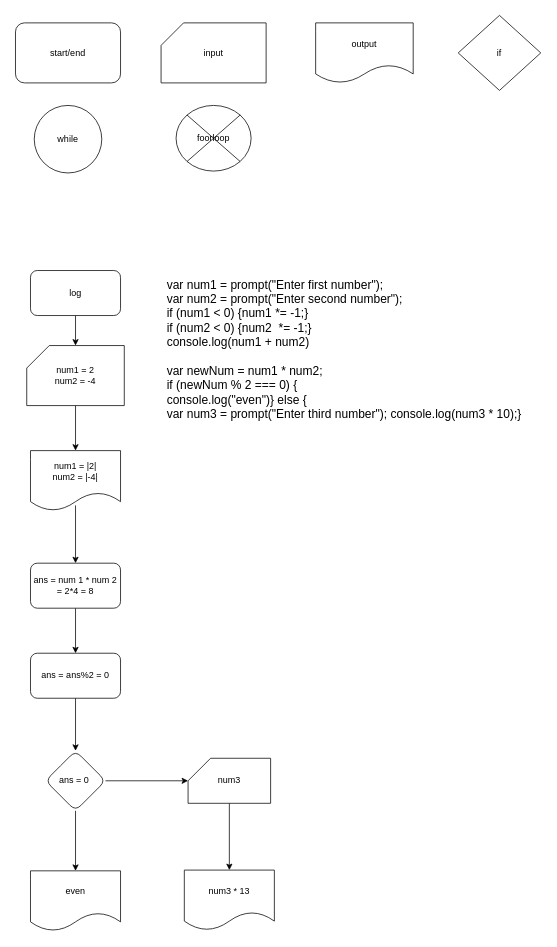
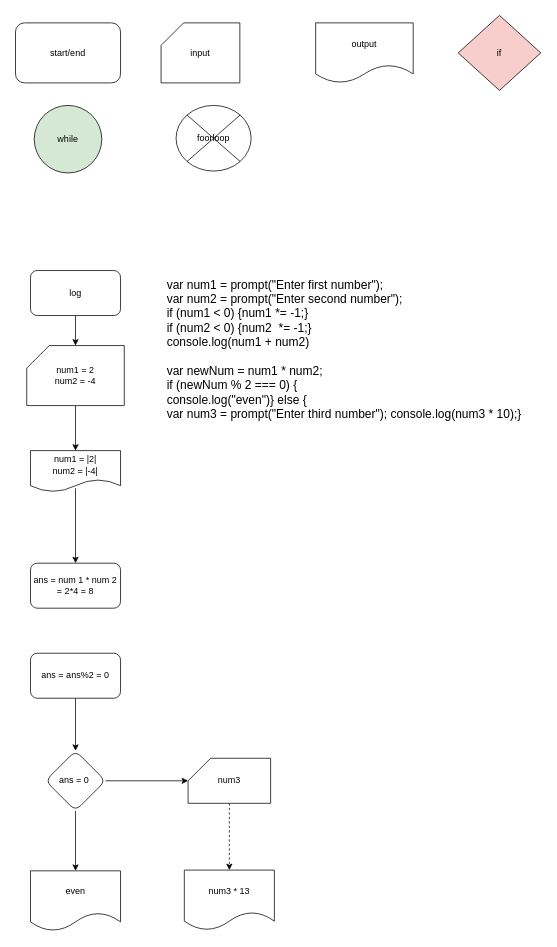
  <mxCell id="0" />
  <mxCell id="1" parent="0" />
  <mxCell id="2" value="start/end" style="rounded=1;whiteSpace=wrap;html=1;" parent="1" vertex="1"><mxGeometry x="20" y="30" width="140" height="80" as="geometry" /></mxCell>
- <mxCell id="3" value="input" style="shape=card;whiteSpace=wrap;html=1;" parent="1" vertex="1"><mxGeometry x="214" y="30" width="140" height="80" as="geometry" /></mxCell>
+ <mxCell id="3" value="input" style="shape=card;whiteSpace=wrap;html=1;" parent="1" vertex="1"><mxGeometry x="214" y="30" width="105" height="80" as="geometry" /></mxCell>
  <mxCell id="4" value="output" style="shape=document;whiteSpace=wrap;html=1;boundedLbl=1;" parent="1" vertex="1"><mxGeometry x="420" y="30" width="130" height="80" as="geometry" /></mxCell>
- <mxCell id="5" value="while" style="ellipse;whiteSpace=wrap;html=1;aspect=fixed;" parent="1" vertex="1"><mxGeometry x="45" y="140" width="90" height="90" as="geometry" /></mxCell>
+ <mxCell id="5" value="while" style="ellipse;whiteSpace=wrap;html=1;aspect=fixed;fillColor=#d5e8d4;" parent="1" vertex="1"><mxGeometry x="45" y="140" width="90" height="90" as="geometry" /></mxCell>
  <mxCell id="6" value="foorloop&lt;br&gt;" style="shape=sumEllipse;perimeter=ellipsePerimeter;whiteSpace=wrap;html=1;backgroundOutline=1;" parent="1" vertex="1"><mxGeometry x="234" y="140" width="100" height="87.5" as="geometry" /></mxCell>
- <mxCell id="7" value="if" style="rhombus;whiteSpace=wrap;html=1;" parent="1" vertex="1"><mxGeometry x="610" y="20" width="110" height="100" as="geometry" /></mxCell>
+ <mxCell id="7" value="if" style="rhombus;whiteSpace=wrap;html=1;fillColor=#f8cecc;" parent="1" vertex="1"><mxGeometry x="610" y="20" width="110" height="100" as="geometry" /></mxCell>
  <mxCell id="8" value="" style="edgeStyle=orthogonalEdgeStyle;rounded=0;orthogonalLoop=1;jettySize=auto;html=1;" parent="1" source="9" target="11" edge="1"><mxGeometry relative="1" as="geometry" /></mxCell>
  <mxCell id="9" value="log" style="rounded=1;whiteSpace=wrap;html=1;" parent="1" vertex="1"><mxGeometry x="40" y="360" width="120" height="60" as="geometry" /></mxCell>
  <mxCell id="10" value="" style="edgeStyle=orthogonalEdgeStyle;rounded=0;orthogonalLoop=1;jettySize=auto;html=1;" parent="1" source="11" target="13" edge="1"><mxGeometry relative="1" as="geometry" /></mxCell>
  <mxCell id="11" value="num1 = 2&lt;br&gt;num2 = -4" style="shape=card;whiteSpace=wrap;html=1;" parent="1" vertex="1"><mxGeometry x="35" y="460" width="130" height="80" as="geometry" /></mxCell>
  <mxCell id="12" value="" style="edgeStyle=orthogonalEdgeStyle;rounded=0;orthogonalLoop=1;jettySize=auto;html=1;exitX=0.5;exitY=0.913;exitDx=0;exitDy=0;exitPerimeter=0;" parent="1" source="13" target="15" edge="1"><mxGeometry relative="1" as="geometry"><Array as="points" /></mxGeometry></mxCell>
- <mxCell id="13" value="num1 = |2|&lt;br&gt;num2 = |-4|" style="shape=document;whiteSpace=wrap;html=1;boundedLbl=1;" parent="1" vertex="1"><mxGeometry x="40" y="600" width="120" height="80" as="geometry" /></mxCell>
- <mxCell id="14" value="" style="edgeStyle=orthogonalEdgeStyle;rounded=0;orthogonalLoop=1;jettySize=auto;html=1;" parent="1" source="15" target="17" edge="1"><mxGeometry relative="1" as="geometry" /></mxCell>
+ <mxCell id="13" value="num1 = |2|&lt;br&gt;num2 = |-4|" style="shape=document;whiteSpace=wrap;html=1;boundedLbl=1;" parent="1" vertex="1"><mxGeometry x="40" y="600" width="120" height="55" as="geometry" /></mxCell>
  <mxCell id="15" value="ans = num 1 * num 2 = 2*4 = 8" style="rounded=1;whiteSpace=wrap;html=1;" parent="1" vertex="1"><mxGeometry x="40" y="750" width="120" height="60" as="geometry" /></mxCell>
  <mxCell id="16" value="" style="edgeStyle=orthogonalEdgeStyle;rounded=0;orthogonalLoop=1;jettySize=auto;html=1;" parent="1" source="17" target="20" edge="1"><mxGeometry relative="1" as="geometry" /></mxCell>
  <mxCell id="17" value="ans = ans%2 = 0" style="rounded=1;whiteSpace=wrap;html=1;" parent="1" vertex="1"><mxGeometry x="40" y="870" width="120" height="60" as="geometry" /></mxCell>
  <mxCell id="18" value="" style="edgeStyle=orthogonalEdgeStyle;rounded=0;orthogonalLoop=1;jettySize=auto;html=1;" parent="1" source="20" target="21" edge="1"><mxGeometry relative="1" as="geometry" /></mxCell>
  <mxCell id="19" value="" style="edgeStyle=orthogonalEdgeStyle;rounded=0;orthogonalLoop=1;jettySize=auto;html=1;" parent="1" source="20" target="23" edge="1"><mxGeometry relative="1" as="geometry" /></mxCell>
  <mxCell id="20" value="ans = 0&amp;nbsp;" style="rhombus;whiteSpace=wrap;html=1;rounded=1;" parent="1" vertex="1"><mxGeometry x="60" y="1000" width="80" height="80" as="geometry" /></mxCell>
  <mxCell id="21" value="even" style="shape=document;whiteSpace=wrap;html=1;boundedLbl=1;rounded=1;" parent="1" vertex="1"><mxGeometry x="40" y="1160" width="120" height="80" as="geometry" /></mxCell>
- <mxCell id="22" value="" style="edgeStyle=orthogonalEdgeStyle;rounded=0;orthogonalLoop=1;jettySize=auto;html=1;" parent="1" source="23" target="24" edge="1"><mxGeometry relative="1" as="geometry" /></mxCell>
+ <mxCell id="22" value="" style="edgeStyle=orthogonalEdgeStyle;rounded=0;orthogonalLoop=1;jettySize=auto;html=1;dashed=1;" parent="1" source="23" target="24" edge="1"><mxGeometry relative="1" as="geometry" /></mxCell>
  <mxCell id="23" value="num3" style="shape=card;whiteSpace=wrap;html=1;" parent="1" vertex="1"><mxGeometry x="250" y="1010" width="110" height="60" as="geometry" /></mxCell>
  <mxCell id="24" value="num3 * 13" style="shape=document;whiteSpace=wrap;html=1;boundedLbl=1;" parent="1" vertex="1"><mxGeometry x="245" y="1159" width="120" height="80" as="geometry" /></mxCell>
  <mxCell id="25" value="&lt;div style=&quot;font-size: 16px;&quot;&gt;&lt;font style=&quot;font-size: 16px;&quot;&gt;var num1 = prompt(&quot;Enter first number&quot;);&lt;/font&gt;&lt;/div&gt;&lt;div style=&quot;font-size: 16px;&quot;&gt;&lt;font style=&quot;font-size: 16px;&quot;&gt;var num2 = prompt(&quot;Enter second number&quot;);&lt;/font&gt;&lt;/div&gt;&lt;div style=&quot;font-size: 16px;&quot;&gt;&lt;font style=&quot;font-size: 16px;&quot;&gt;if (num1 &amp;lt; 0) {num1 *= -1;}&lt;/font&gt;&lt;/div&gt;&lt;div style=&quot;font-size: 16px;&quot;&gt;&lt;font style=&quot;font-size: 16px;&quot;&gt;if (num2 &amp;lt; 0) {num2&amp;nbsp; *= -1;}&lt;/font&gt;&lt;/div&gt;&lt;div style=&quot;font-size: 16px;&quot;&gt;&lt;font style=&quot;font-size: 16px;&quot;&gt;console.log(num1 + num2)&lt;/font&gt;&lt;/div&gt;&lt;div style=&quot;font-size: 16px;&quot;&gt;&lt;font style=&quot;font-size: 16px;&quot;&gt;&lt;br&gt;&lt;/font&gt;&lt;/div&gt;&lt;div style=&quot;font-size: 16px;&quot;&gt;&lt;font style=&quot;font-size: 16px;&quot;&gt;var newNum = num1 * num2;&lt;/font&gt;&lt;/div&gt;&lt;div style=&quot;font-size: 16px;&quot;&gt;&lt;font style=&quot;font-size: 16px;&quot;&gt;if (newNum % 2 === 0) {&lt;/font&gt;&lt;/div&gt;&lt;div style=&quot;font-size: 16px;&quot;&gt;&lt;font style=&quot;font-size: 16px;&quot;&gt;console.log(&quot;even&quot;)} else {&lt;/font&gt;&lt;/div&gt;&lt;div style=&quot;font-size: 16px;&quot;&gt;&lt;font style=&quot;font-size: 16px;&quot;&gt;var num3 = prompt(&quot;Enter third number&quot;); console.log(num3 * 10);}&lt;/font&gt;&lt;/div&gt;" style="text;html=1;align=left;verticalAlign=middle;resizable=0;points=[];autosize=1;strokeColor=none;fillColor=none;strokeWidth=3;" parent="1" vertex="1"><mxGeometry x="220" y="363" width="490" height="204" as="geometry" /></mxCell>
